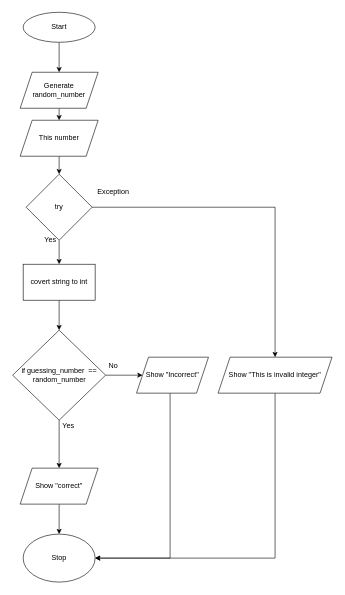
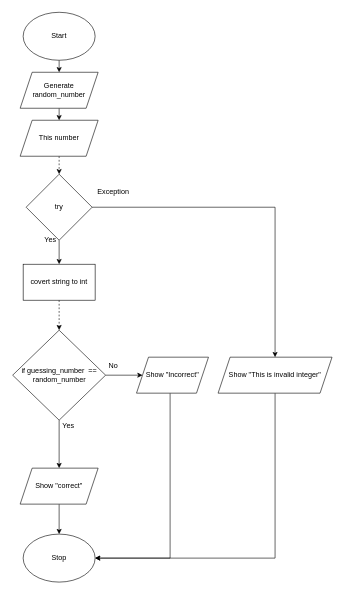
  <mxCell id="0" />
  <mxCell id="1" parent="0" />
  <mxCell id="2" style="edgeStyle=orthogonalEdgeStyle;rounded=0;html=1;exitX=0.5;exitY=1;exitDx=0;exitDy=0;entryX=0.5;entryY=0;entryDx=0;entryDy=0;" parent="1" source="3" target="17" edge="1"><mxGeometry relative="1" as="geometry" /></mxCell>
- <mxCell id="3" value="Start" style="ellipse;whiteSpace=wrap;html=1;" parent="1" vertex="1"><mxGeometry x="38" y="20" width="120" height="50" as="geometry" /></mxCell>
- <mxCell id="4" style="edgeStyle=none;html=1;exitX=0.5;exitY=1;exitDx=0;exitDy=0;" edge="1" parent="1" source="5" target="20"><mxGeometry relative="1" as="geometry" /></mxCell>
+ <mxCell id="3" value="Start" style="ellipse;whiteSpace=wrap;html=1;" parent="1" vertex="1"><mxGeometry x="38" y="20" width="120" height="80" as="geometry" /></mxCell>
+ <mxCell id="4" style="edgeStyle=none;html=1;exitX=0.5;exitY=1;exitDx=0;exitDy=0;dashed=1;" edge="1" parent="1" source="5" target="20"><mxGeometry relative="1" as="geometry" /></mxCell>
  <mxCell id="5" value="This number" style="shape=parallelogram;perimeter=parallelogramPerimeter;whiteSpace=wrap;html=1;fixedSize=1;" parent="1" vertex="1"><mxGeometry x="33" y="200" width="130" height="60" as="geometry" /></mxCell>
  <mxCell id="6" style="edgeStyle=none;html=1;exitX=0.5;exitY=1;exitDx=0;exitDy=0;" parent="1" source="11" target="8" edge="1"><mxGeometry relative="1" as="geometry"><mxPoint x="283" y="410" as="sourcePoint" /><Array as="points" /></mxGeometry></mxCell>
  <mxCell id="7" value="" style="edgeStyle=none;html=1;" parent="1" source="8" target="9" edge="1"><mxGeometry relative="1" as="geometry" /></mxCell>
  <mxCell id="8" value="Show &quot;correct&quot;" style="shape=parallelogram;perimeter=parallelogramPerimeter;whiteSpace=wrap;html=1;fixedSize=1;" parent="1" vertex="1"><mxGeometry x="33" y="780" width="130" height="60" as="geometry" /></mxCell>
  <mxCell id="9" value="Stop" style="ellipse;whiteSpace=wrap;html=1;" parent="1" vertex="1"><mxGeometry x="38" y="890" width="120" height="80" as="geometry" /></mxCell>
  <mxCell id="10" style="edgeStyle=none;html=1;exitX=1;exitY=0.5;exitDx=0;exitDy=0;" parent="1" source="11" target="13" edge="1"><mxGeometry relative="1" as="geometry"><mxPoint x="223" y="260" as="targetPoint" /></mxGeometry></mxCell>
  <mxCell id="11" value="if guessing_number&amp;nbsp; == random_number" style="rhombus;whiteSpace=wrap;html=1;" parent="1" vertex="1"><mxGeometry x="20.5" y="550" width="155" height="150" as="geometry" /></mxCell>
  <mxCell id="12" style="edgeStyle=orthogonalEdgeStyle;html=1;rounded=0;entryX=1;entryY=0.5;entryDx=0;entryDy=0;" parent="1" source="13" edge="1" target="9"><mxGeometry relative="1" as="geometry"><mxPoint x="158" y="620" as="targetPoint" /><Array as="points"><mxPoint x="283" y="930" /></Array></mxGeometry></mxCell>
  <mxCell id="13" value="Show &quot;Incorrect&quot;" style="shape=parallelogram;perimeter=parallelogramPerimeter;whiteSpace=wrap;html=1;fixedSize=1;" parent="1" vertex="1"><mxGeometry x="227" y="595" width="120" height="60" as="geometry" /></mxCell>
  <mxCell id="14" value="No" style="text;html=1;resizable=0;autosize=1;align=center;verticalAlign=middle;points=[];fillColor=none;strokeColor=none;rounded=0;" parent="1" vertex="1"><mxGeometry x="173" y="600" width="30" height="20" as="geometry" /></mxCell>
  <mxCell id="15" value="Yes" style="text;html=1;resizable=0;autosize=1;align=center;verticalAlign=middle;points=[];fillColor=none;strokeColor=none;rounded=0;rotation=0;" parent="1" vertex="1"><mxGeometry x="93" y="700" width="40" height="20" as="geometry" /></mxCell>
  <mxCell id="16" style="edgeStyle=orthogonalEdgeStyle;rounded=0;html=1;exitX=0.5;exitY=1;exitDx=0;exitDy=0;entryX=0.5;entryY=0;entryDx=0;entryDy=0;" parent="1" source="17" target="5" edge="1"><mxGeometry relative="1" as="geometry" /></mxCell>
  <mxCell id="17" value="Generate random_number" style="shape=parallelogram;perimeter=parallelogramPerimeter;whiteSpace=wrap;html=1;fixedSize=1;" parent="1" vertex="1"><mxGeometry x="33" y="120" width="130" height="60" as="geometry" /></mxCell>
  <mxCell id="18" style="edgeStyle=none;html=1;exitX=0.5;exitY=1;exitDx=0;exitDy=0;" edge="1" parent="1" source="20" target="26"><mxGeometry relative="1" as="geometry"><mxPoint x="98" y="430" as="targetPoint" /></mxGeometry></mxCell>
  <mxCell id="19" style="edgeStyle=orthogonalEdgeStyle;html=1;exitX=1;exitY=0.5;exitDx=0;exitDy=0;entryX=0.5;entryY=0;entryDx=0;entryDy=0;rounded=0;startArrow=none;" edge="1" parent="1" source="20" target="23"><mxGeometry relative="1" as="geometry"><mxPoint x="263" y="335" as="targetPoint" /><mxPoint x="227" y="350" as="sourcePoint" /><Array as="points"><mxPoint x="458" y="345" /></Array></mxGeometry></mxCell>
  <mxCell id="20" value="try" style="rhombus;whiteSpace=wrap;html=1;" vertex="1" parent="1"><mxGeometry x="43" y="290" width="110" height="110" as="geometry" /></mxCell>
  <mxCell id="21" value="Yes" style="text;html=1;resizable=0;autosize=1;align=center;verticalAlign=middle;points=[];fillColor=none;strokeColor=none;rounded=0;" vertex="1" parent="1"><mxGeometry x="63" y="390" width="40" height="20" as="geometry" /></mxCell>
  <mxCell id="22" style="edgeStyle=orthogonalEdgeStyle;rounded=0;html=1;entryX=1;entryY=0.5;entryDx=0;entryDy=0;" edge="1" parent="1" source="23" target="9"><mxGeometry relative="1" as="geometry"><Array as="points"><mxPoint x="458" y="930" /></Array></mxGeometry></mxCell>
  <mxCell id="23" value="Show &quot;This is invalid integer&quot;" style="shape=parallelogram;perimeter=parallelogramPerimeter;whiteSpace=wrap;html=1;fixedSize=1;" vertex="1" parent="1"><mxGeometry x="363" y="595" width="190" height="60" as="geometry" /></mxCell>
  <mxCell id="24" value="Exception" style="text;html=1;resizable=0;autosize=1;align=center;verticalAlign=middle;points=[];fillColor=none;strokeColor=none;rounded=0;" vertex="1" parent="1"><mxGeometry x="153" y="310" width="70" height="20" as="geometry" /></mxCell>
- <mxCell id="25" style="edgeStyle=orthogonalEdgeStyle;rounded=0;html=1;entryX=0.5;entryY=0;entryDx=0;entryDy=0;" edge="1" parent="1" source="26" target="11"><mxGeometry relative="1" as="geometry" /></mxCell>
+ <mxCell id="25" style="edgeStyle=orthogonalEdgeStyle;rounded=0;html=1;entryX=0.5;entryY=0;entryDx=0;entryDy=0;dashed=1;" edge="1" parent="1" source="26" target="11"><mxGeometry relative="1" as="geometry" /></mxCell>
  <mxCell id="26" value="covert string to int" style="rounded=0;whiteSpace=wrap;html=1;" vertex="1" parent="1"><mxGeometry x="38" y="440" width="120" height="60" as="geometry" /></mxCell>
